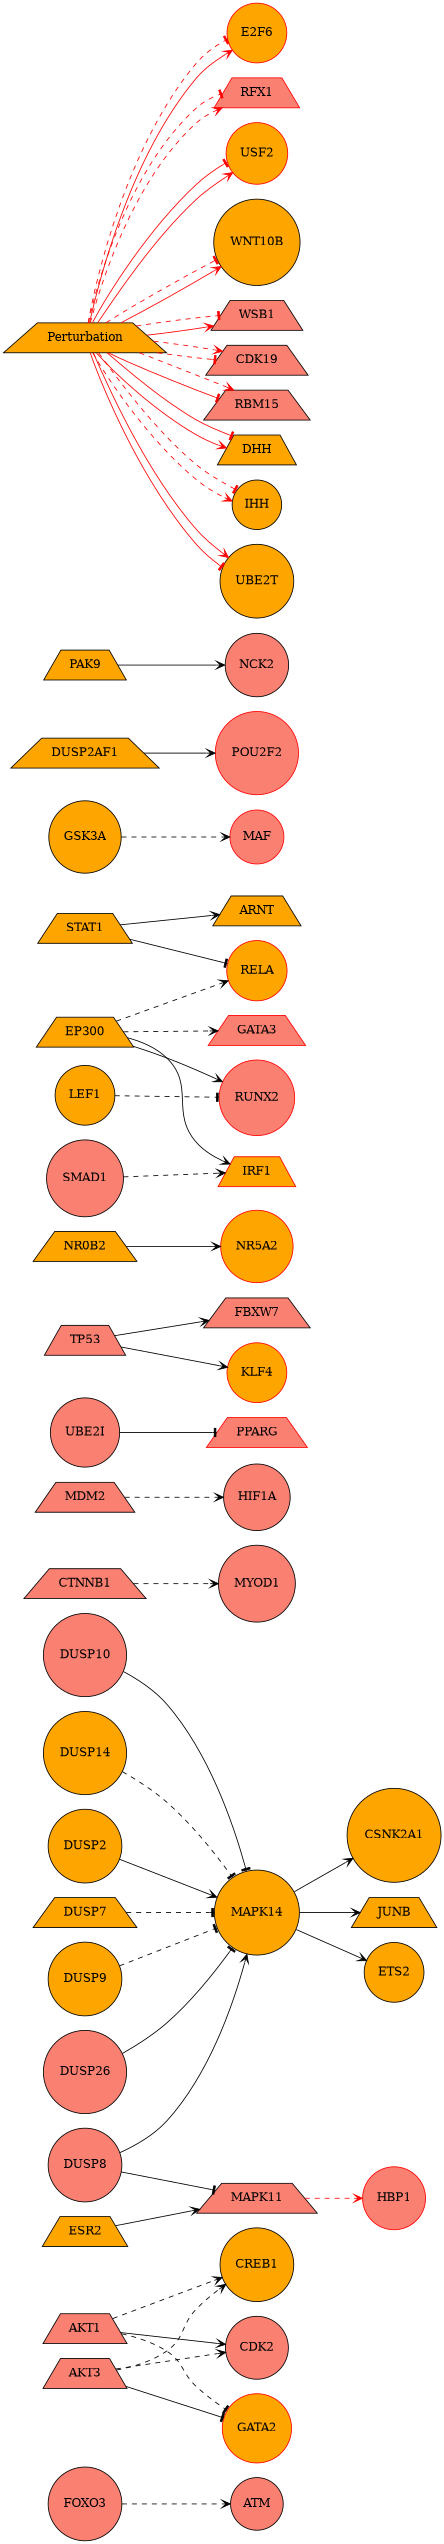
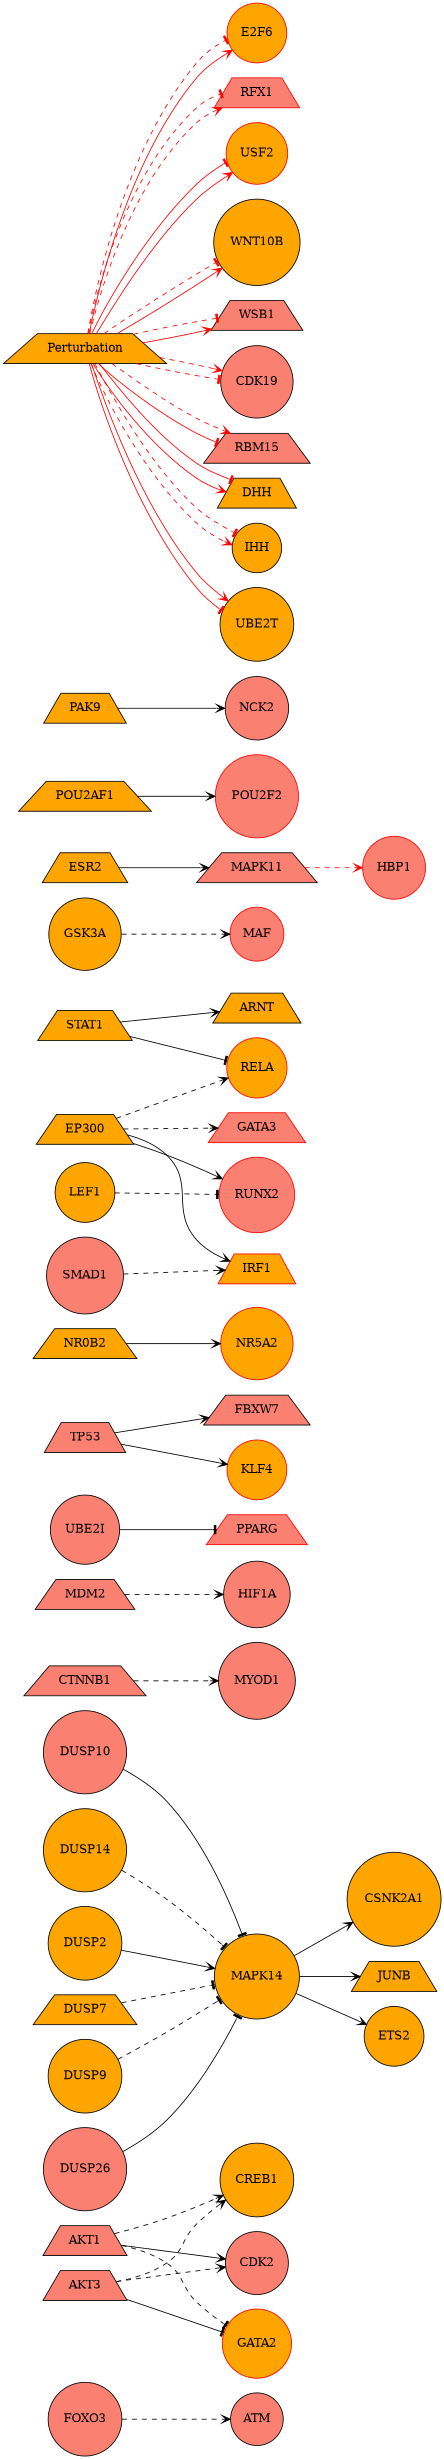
  digraph {
    rankdir=LR
    node [fillcolor=orange shape=circle style=filled]
    edge [arrowhead=vee color=NA penwidth=1 style=bold]
    ATM [fillcolor=salmon]
    FOXO3 [fillcolor=salmon]
    CREB1 [color=black]
    AKT1 [fillcolor=salmon shape=trapezium]
    CDK2 [fillcolor=salmon]
    GATA2 [color=red]
    MAPK14
    CSNK2A1
    JUNB [color=black shape=trapezium]
    ETS2 [color=black]
    DUSP10 [fillcolor=salmon]
    MYOD1 [color=black fillcolor=salmon]
    CTNNB1 [fillcolor=salmon shape=trapezium]
    HIF1A [color=black fillcolor=salmon]
    MDM2 [fillcolor=salmon shape=trapezium]
    PPARG [color=red fillcolor=salmon shape=trapezium]
    UBE2I [fillcolor=salmon]
    FBXW7 [fillcolor=salmon shape=trapezium]
    TP53 [fillcolor=salmon shape=trapezium]
    KLF4 [color=red]
    NR5A2 [color=red]
    NR0B2 [shape=trapezium]
    RELA [color=red]
    EP300 [shape=trapezium]
    RUNX2 [color=red fillcolor=salmon]
    GATA3 [color=red fillcolor=salmon shape=trapezium]
    IRF1 [color=red shape=trapezium]
    SMAD1 [fillcolor=salmon]
    MAF [color=red fillcolor=salmon]
    GSK3A
    MAPK11 [fillcolor=salmon shape=trapezium]
    HBP1 [color=red fillcolor=salmon]
    POU2F2 [color=red fillcolor=salmon]
-   POU2AF1 [shape=trapezium label=DUSP2AF1]
+   POU2AF1 [shape=trapezium]
    NCK2 [fillcolor=salmon]
    n36 [label=PAK9 shape=trapezium]
    ESR2 [color=black shape=trapezium]
    LEF1
    Perturbation [color=black shape=trapezium]
    E2F6 [color=red]
    RFX1 [color=red fillcolor=salmon shape=trapezium]
    USF2 [color=red]
    WNT10B
    WSB1 [fillcolor=salmon shape=trapezium]
-   CDK19 [fillcolor=salmon shape=trapezium]
+   CDK19 [fillcolor=salmon]
    RBM15 [fillcolor=salmon shape=trapezium]
    DHH [shape=trapezium]
    IHH
    UBE2T
    DUSP14
    DUSP2
    AKT3 [fillcolor=salmon shape=trapezium]
    DUSP7 [shape=trapezium]
    DUSP9
    DUSP26 [fillcolor=salmon]
-   DUSP8 [fillcolor=salmon]
    STAT1 [shape=trapezium]
    ARNT [color=black shape=trapezium]
    FOXO3 -> ATM [style=dashed]
    AKT1 -> CREB1 [style=dashed]
    AKT1 -> CDK2
    AKT1 -> GATA2 [arrowhead=tee style=dashed]
    MAPK14 -> CSNK2A1 [color=black]
    MAPK14 -> JUNB [color=black]
    MAPK14 -> ETS2 [color=black]
    DUSP10 -> MAPK14 [arrowhead=tee]
    CTNNB1 -> MYOD1 [style=dashed]
    MDM2 -> HIF1A [style=dashed]
    UBE2I -> PPARG [arrowhead=tee]
    TP53 -> FBXW7
    TP53 -> KLF4
    NR0B2 -> NR5A2
    EP300 -> RELA [style=dashed]
    EP300 -> RUNX2
    EP300 -> GATA3 [style=dashed]
    EP300 -> IRF1
    SMAD1 -> IRF1 [style=dashed]
    GSK3A -> MAF [style=dashed]
    MAPK11 -> HBP1 [color=red style=dashed]
    POU2AF1 -> POU2F2
    n36 -> NCK2
    ESR2 -> MAPK11 [color=black]
    LEF1 -> RUNX2 [arrowhead=tee style=dashed]
    Perturbation -> E2F6 [color=red]
    Perturbation -> E2F6 [arrowhead=tee color=red style=dashed]
    Perturbation -> RFX1 [color=red style=dashed]
    Perturbation -> RFX1 [arrowhead=tee color=red style=dashed]
    Perturbation -> USF2 [color=red]
    Perturbation -> USF2 [arrowhead=tee color=red]
    Perturbation -> WNT10B [color=red]
    Perturbation -> WNT10B [arrowhead=tee color=red style=dashed]
    Perturbation -> WSB1 [color=red]
    Perturbation -> WSB1 [arrowhead=tee color=red style=dashed]
    Perturbation -> CDK19 [arrowhead=tee color=red style=dashed]
    Perturbation -> CDK19 [color=red style=dashed]
    Perturbation -> RBM15 [arrowhead=tee color=red]
    Perturbation -> RBM15 [color=red style=dashed]
    Perturbation -> DHH [color=red]
    Perturbation -> DHH [arrowhead=tee color=red]
    Perturbation -> IHH [color=red style=dashed]
    Perturbation -> IHH [arrowhead=tee color=red style=dashed]
    Perturbation -> UBE2T [arrowhead=tee color=red]
    Perturbation -> UBE2T [color=red]
    DUSP14 -> MAPK14 [arrowhead=tee style=dashed]
    DUSP2 -> MAPK14
    AKT3 -> CREB1 [style=dashed]
    AKT3 -> CDK2 [style=dashed]
    AKT3 -> GATA2 [arrowhead=tee]
    DUSP7 -> MAPK14 [arrowhead=tee style=dashed]
    DUSP9 -> MAPK14 [arrowhead=tee style=dashed]
    DUSP26 -> MAPK14 [arrowhead=tee]
-   DUSP8 -> MAPK14
-   DUSP8 -> MAPK11 [arrowhead=tee]
    STAT1 -> RELA [arrowhead=tee]
    STAT1 -> ARNT
  }
